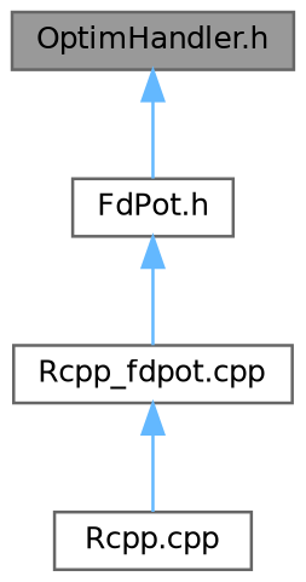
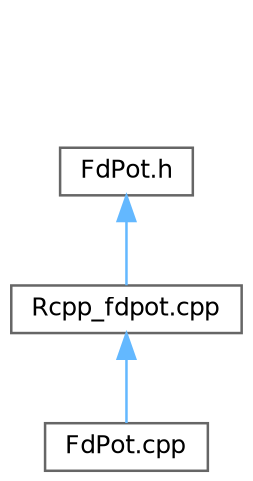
  digraph {
    node [color=grey40 fillcolor=white fontname=Helvetica fontsize=10 shape=box style=filled]
    edge [color=steelblue1 dir=back fontname=Helvetica fontsize=10 labelfontname=Helvetica labelfontsize=10 style=solid]
-   n1 [color=gray40 fillcolor=grey60 fontcolor=black height=0.2 label="OptimHandler.h" width=0.4]
    n2 [height=0.2 label="FdPot.h" width=0.4]
    n3 [height=0.2 label="Rcpp_fdpot.cpp" width=0.4]
-   n4 [height=0.2 label="Rcpp.cpp" width=0.4]
-   n1 -> n2
+   n4 [height=0.2 label="FdPot.cpp" width=0.4]
    n2 -> n3
    n3 -> n4
  }
